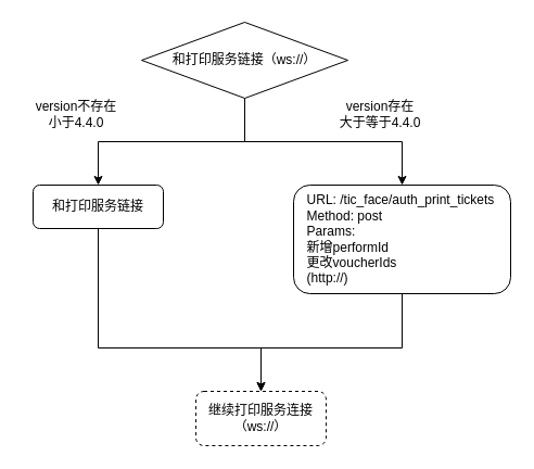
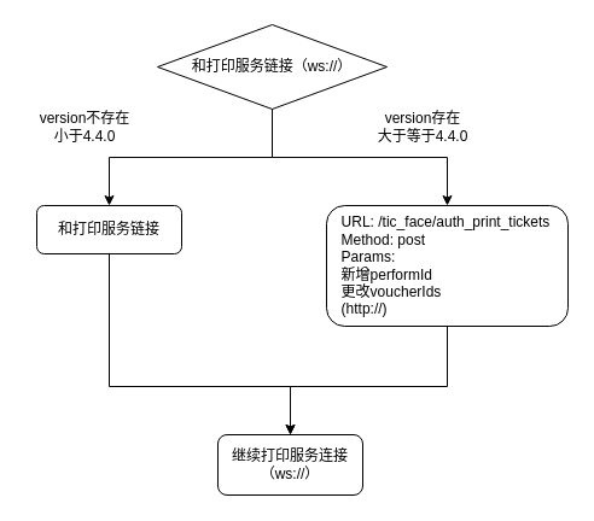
  <mxCell id="0" />
  <mxCell id="1" parent="0" />
  <mxCell id="2" value="" style="rounded=1;whiteSpace=wrap;html=1;" parent="1" vertex="1"><mxGeometry x="270" y="170" width="200" height="100" as="geometry" /></mxCell>
  <mxCell id="3" value="&lt;div style=&quot;text-align: left&quot;&gt;&lt;span&gt;URL: /tic_face/auth_print_tickets&lt;/span&gt;&lt;/div&gt;&lt;div style=&quot;text-align: left&quot;&gt;&lt;span&gt;Method: post&lt;/span&gt;&lt;/div&gt;&lt;div style=&quot;text-align: left&quot;&gt;Params:&lt;/div&gt;&lt;div style=&quot;text-align: left&quot;&gt;新增performId&lt;/div&gt;&lt;div style=&quot;text-align: left&quot;&gt;更改voucherIds&lt;/div&gt;&lt;div style=&quot;text-align: left&quot;&gt;(http://)&lt;/div&gt;" style="text;html=1;strokeColor=none;fillColor=none;align=center;verticalAlign=middle;whiteSpace=wrap;rounded=0;" parent="1" vertex="1"><mxGeometry x="270" y="175" width="198" height="90" as="geometry" /></mxCell>
  <mxCell id="4" style="edgeStyle=orthogonalEdgeStyle;rounded=0;orthogonalLoop=1;jettySize=auto;html=1;entryX=0.5;entryY=0;entryDx=0;entryDy=0;" parent="1" source="5" target="12" edge="1"><mxGeometry relative="1" as="geometry"><Array as="points"><mxPoint x="90" y="320" /><mxPoint x="240" y="320" /></Array></mxGeometry></mxCell>
  <mxCell id="5" value="和打印服务链接" style="rounded=1;whiteSpace=wrap;html=1;" parent="1" vertex="1"><mxGeometry x="30" y="170" width="120" height="40" as="geometry" /></mxCell>
  <mxCell id="6" style="edgeStyle=orthogonalEdgeStyle;rounded=0;orthogonalLoop=1;jettySize=auto;html=1;entryX=0.5;entryY=0;entryDx=0;entryDy=0;" parent="1" source="8" target="5" edge="1"><mxGeometry relative="1" as="geometry" /></mxCell>
  <mxCell id="7" style="edgeStyle=orthogonalEdgeStyle;rounded=0;orthogonalLoop=1;jettySize=auto;html=1;entryX=0.5;entryY=0;entryDx=0;entryDy=0;" parent="1" source="8" target="2" edge="1"><mxGeometry relative="1" as="geometry" /></mxCell>
  <mxCell id="8" value="和打印服务链接（ws://）" style="rhombus;whiteSpace=wrap;html=1;" parent="1" vertex="1"><mxGeometry x="130" y="20" width="190" height="70" as="geometry" /></mxCell>
  <mxCell id="9" style="edgeStyle=orthogonalEdgeStyle;rounded=0;orthogonalLoop=1;jettySize=auto;html=1;entryX=0.5;entryY=0;entryDx=0;entryDy=0;" parent="1" source="2" target="12" edge="1"><mxGeometry relative="1" as="geometry"><Array as="points"><mxPoint x="370" y="320" /><mxPoint x="240" y="320" /></Array></mxGeometry></mxCell>
  <mxCell id="10" value="version不存在&lt;br&gt;小于4.4.0" style="text;html=1;strokeColor=none;fillColor=none;align=center;verticalAlign=middle;whiteSpace=wrap;rounded=0;" parent="1" vertex="1"><mxGeometry x="20" y="90" width="100" height="30" as="geometry" /></mxCell>
  <mxCell id="11" value="version存在&lt;br&gt;大于等于4.4.0" style="text;html=1;strokeColor=none;fillColor=none;align=center;verticalAlign=middle;whiteSpace=wrap;rounded=0;" parent="1" vertex="1"><mxGeometry x="300" y="90" width="100" height="30" as="geometry" /></mxCell>
- <mxCell id="12" value="继续打印服务连接（ws://）" style="rounded=1;whiteSpace=wrap;html=1;dashed=1;" parent="1" vertex="1"><mxGeometry x="180" y="360" width="120" height="50" as="geometry" /></mxCell>
+ <mxCell id="12" value="继续打印服务连接（ws://）" style="rounded=1;whiteSpace=wrap;html=1;" parent="1" vertex="1"><mxGeometry x="180" y="360" width="120" height="50" as="geometry" /></mxCell>
